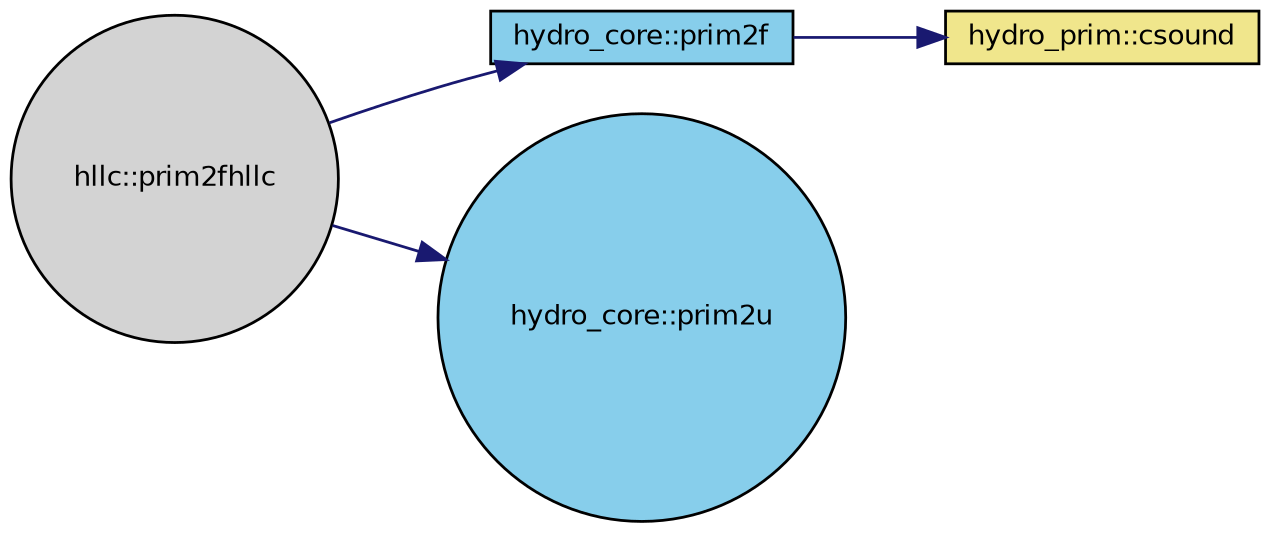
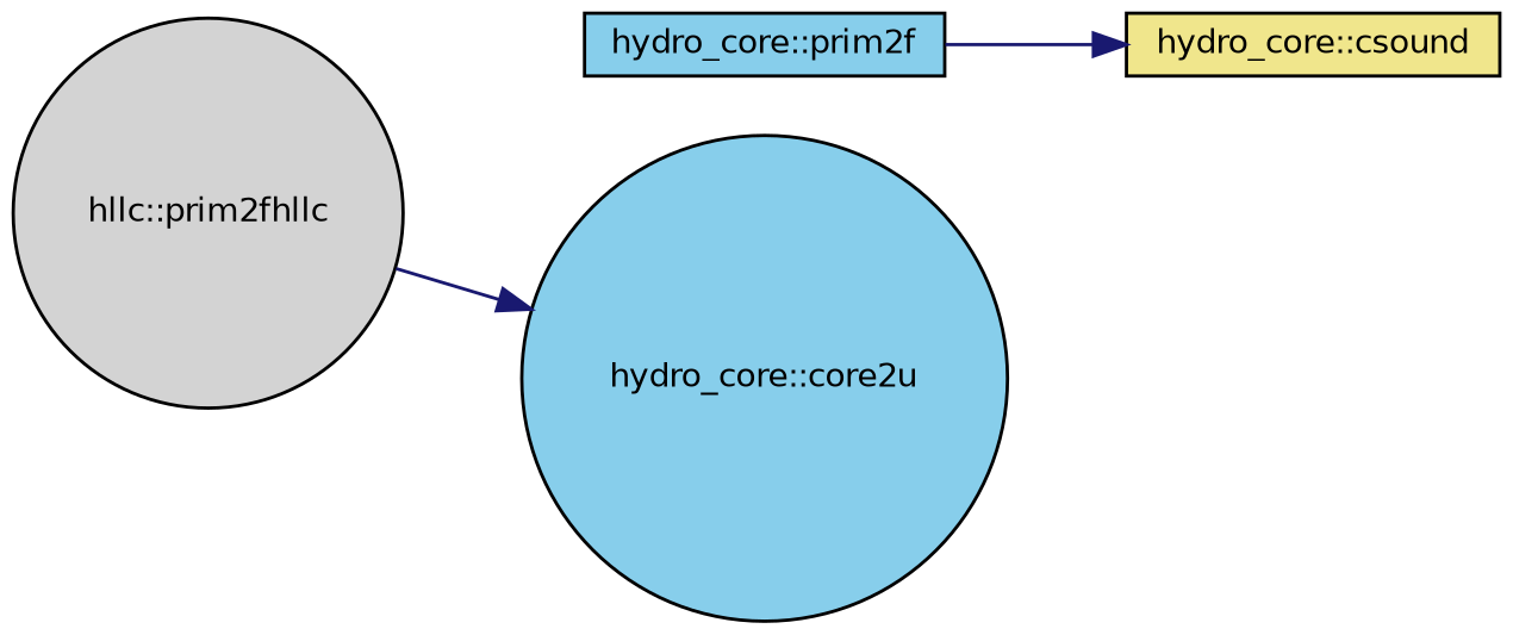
  digraph {
    rankdir=LR
    node [color=black fillcolor=skyblue fontname=Helvetica fontsize=10 shape=circle style=filled]
    edge [color=midnightblue fontname=Helvetica fontsize=10 labelfontname=Helvetica labelfontsize=10 style=solid]
    n1 [fillcolor=lightgrey fontcolor=black height=0.2 label="hllc::prim2fhllc" width=0.4]
    n2 [height=0.2 label="hydro_core::prim2f" shape=box width=0.4]
-   n3 [height=0.2 label="hydro_core::prim2u" width=0.4]
-   n4 [fillcolor=khaki height=0.2 label="hydro_prim::csound" shape=box width=0.4]
-   n1 -> n2
+   n3 [height=0.2 label="hydro_core::core2u" width=0.4]
+   n4 [fillcolor=khaki height=0.2 label="hydro_core::csound" shape=box width=0.4]
    n1 -> n3
    n2 -> n4
  }
